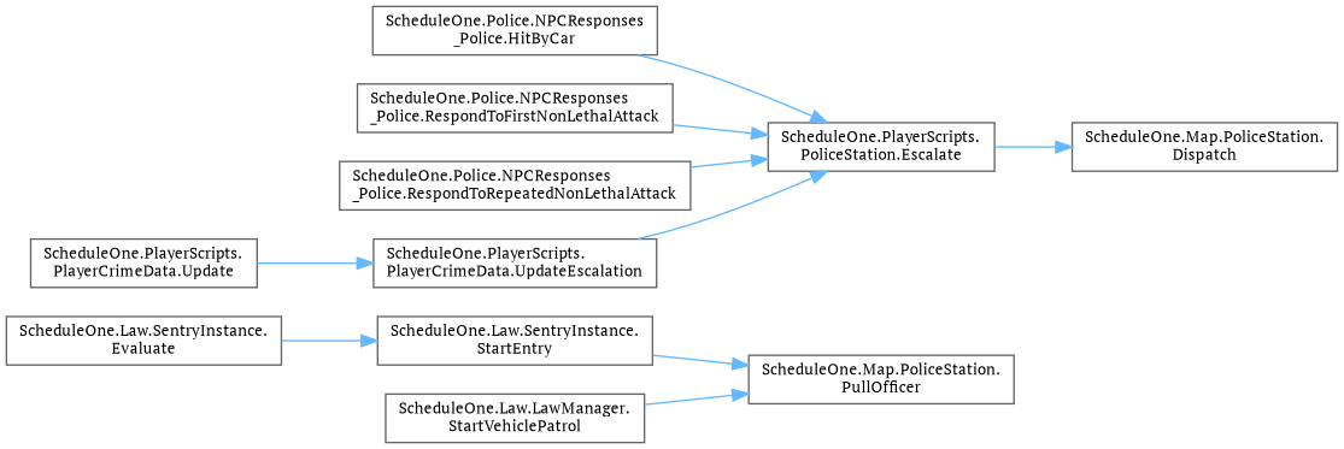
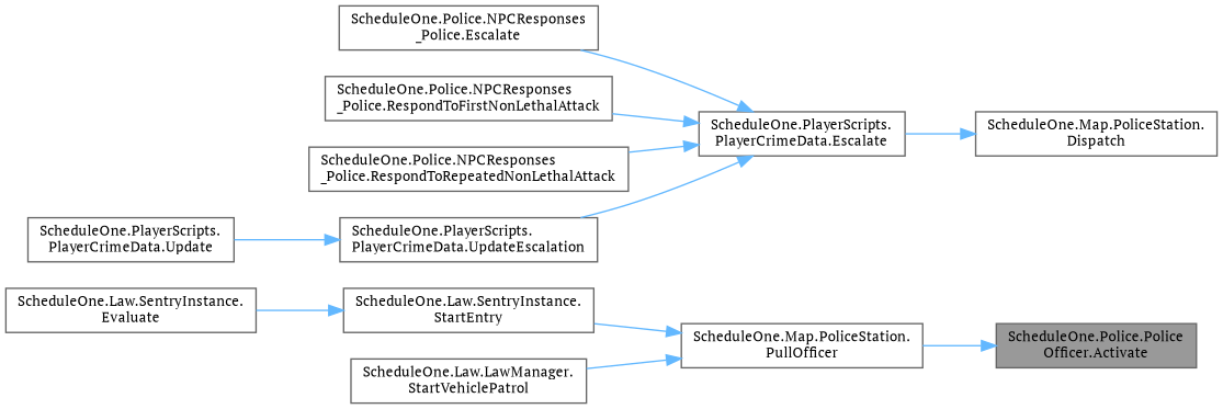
  digraph {
    fontname="PT Serif"
    rankdir=RL
    node [color=grey40 fillcolor=white fontname="PT Serif" fontsize=10 shape=box style=filled]
    edge [color=steelblue1 dir=back fontname="PT Serif" fontsize=10 labelfontname=Helvetica labelfontsize=10 style=solid]
+   n1 [color=gray40 fillcolor=grey60 fontcolor=black height=0.2 label="ScheduleOne.Police.Police\lOfficer.Activate" width=0.4]
    n2 [height=0.2 label="ScheduleOne.Map.PoliceStation.\lPullOfficer" width=0.4]
    n3 [height=0.2 label="ScheduleOne.Law.SentryInstance.\lStartEntry" width=0.4]
    n4 [height=0.2 label="ScheduleOne.Law.LawManager.\lStartVehiclePatrol" width=0.4]
    n5 [height=0.2 label="ScheduleOne.Map.PoliceStation.\lDispatch" width=0.4]
-   n6 [height=0.2 label="ScheduleOne.PlayerScripts.\lPoliceStation.Escalate" width=0.4]
+   n6 [height=0.2 label="ScheduleOne.PlayerScripts.\lPlayerCrimeData.Escalate" width=0.4]
    n7 [height=0.2 label="ScheduleOne.Law.SentryInstance.\lEvaluate" width=0.4]
-   n8 [height=0.2 label="ScheduleOne.Police.NPCResponses\l_Police.HitByCar" width=0.4]
+   n8 [height=0.2 label="ScheduleOne.Police.NPCResponses\l_Police.Escalate" width=0.4]
    n9 [height=0.2 label="ScheduleOne.Police.NPCResponses\l_Police.RespondToFirstNonLethalAttack" width=0.4]
    n10 [height=0.2 label="ScheduleOne.Police.NPCResponses\l_Police.RespondToRepeatedNonLethalAttack" width=0.4]
    n11 [height=0.2 label="ScheduleOne.PlayerScripts.\lPlayerCrimeData.UpdateEscalation" width=0.4]
    n12 [height=0.2 label="ScheduleOne.PlayerScripts.\lPlayerCrimeData.Update" width=0.4]
+   n1 -> n2
    n2 -> n3
    n2 -> n4
    n3 -> n7
    n5 -> n6
    n6 -> n8
    n6 -> n9
    n6 -> n10
    n6 -> n11
    n11 -> n12
  }
